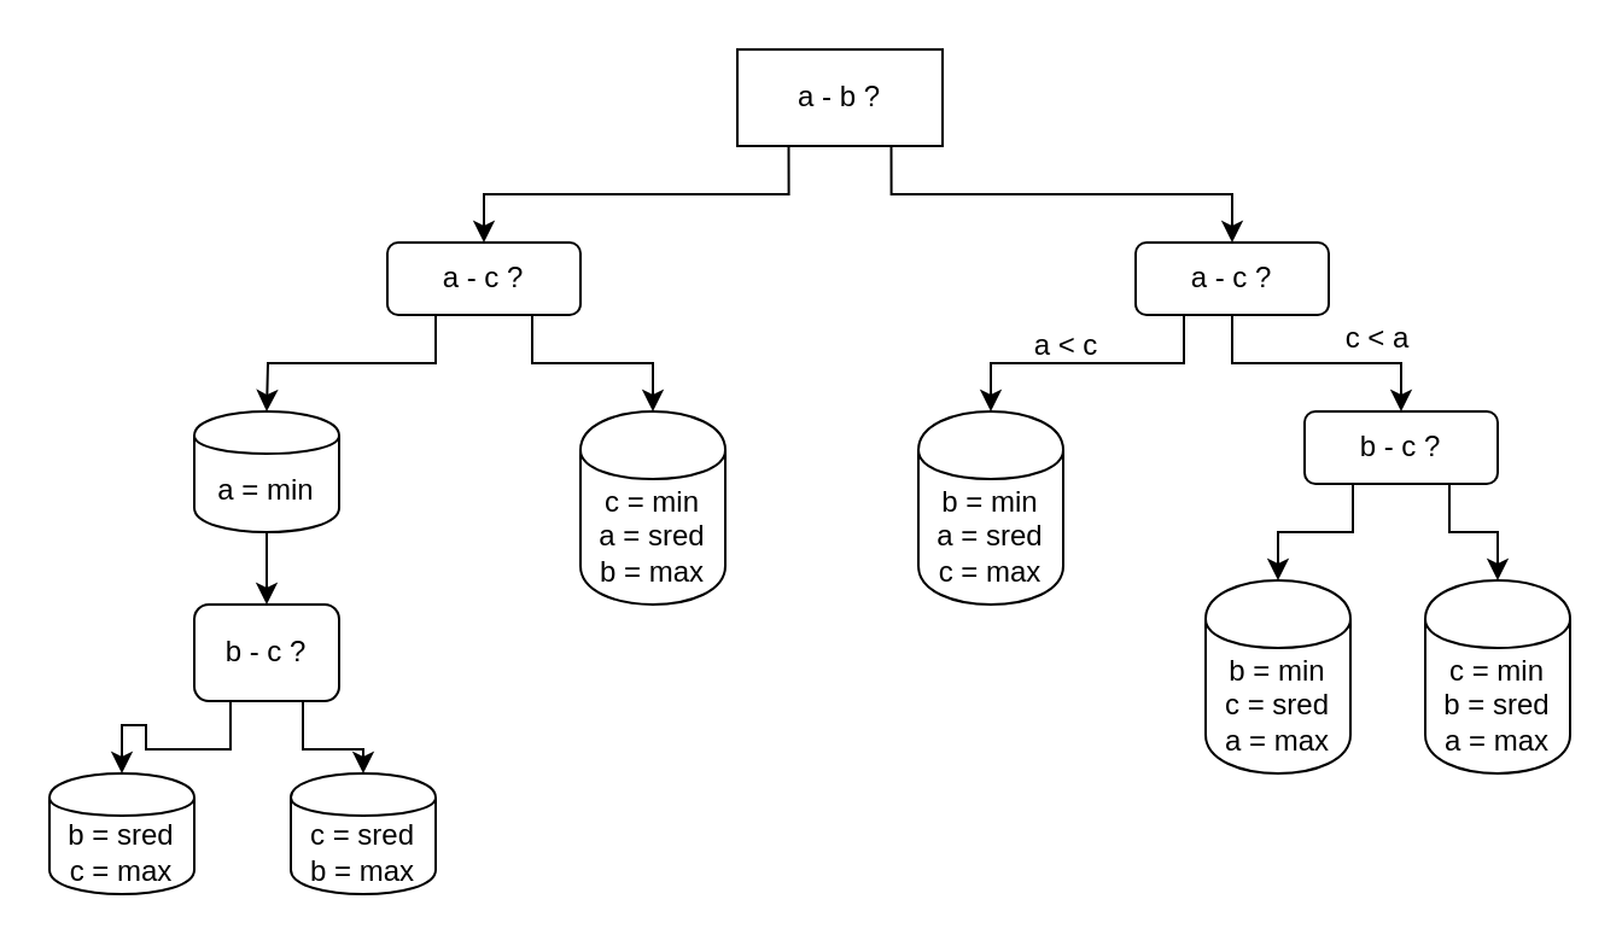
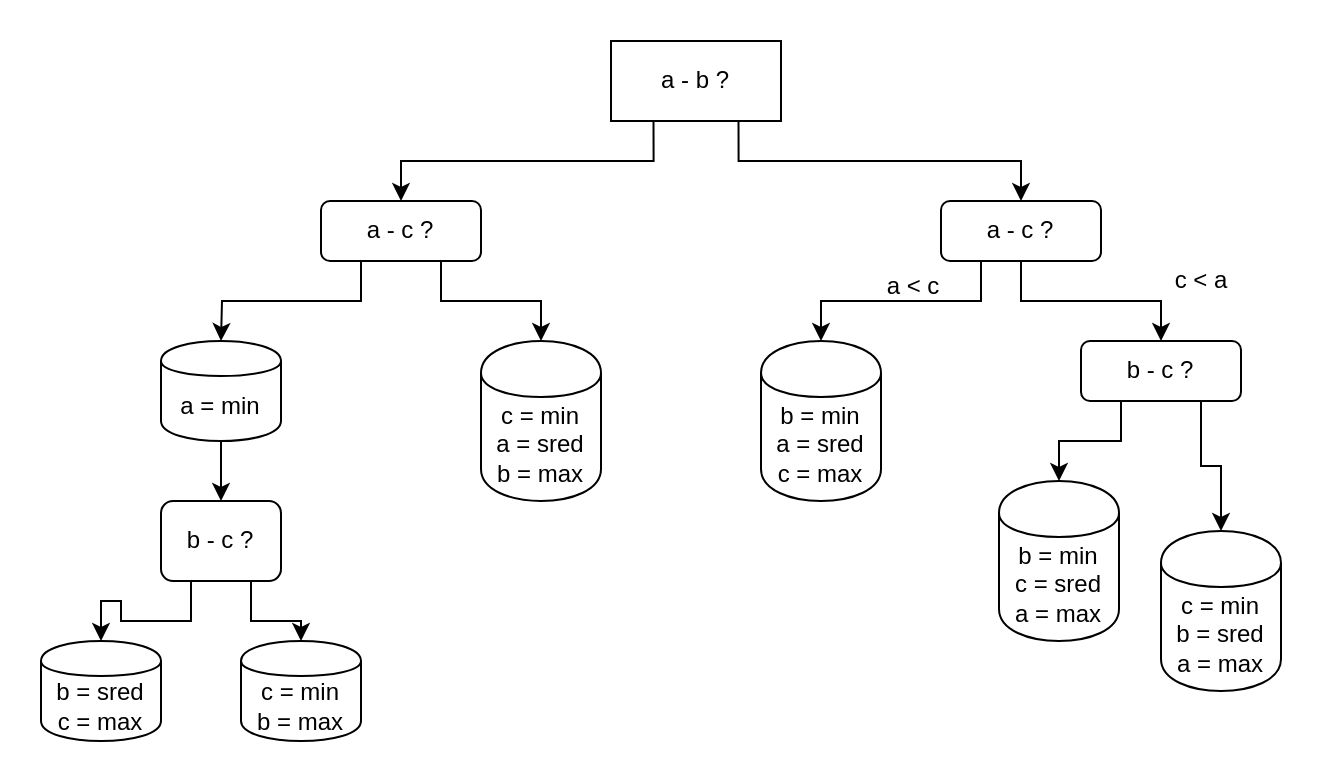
  <mxCell id="0" />
  <mxCell id="1" parent="0" />
  <mxCell id="2" style="edgeStyle=orthogonalEdgeStyle;rounded=0;orthogonalLoop=1;jettySize=auto;html=1;exitX=0.75;exitY=1;exitDx=0;exitDy=0;entryX=0.5;entryY=0;entryDx=0;entryDy=0;" edge="1" parent="1" source="3" target="9"><mxGeometry relative="1" as="geometry"><mxPoint x="540" y="100" as="targetPoint" /></mxGeometry></mxCell>
  <mxCell id="3" value="a - b ?" style="whiteSpace=wrap;html=1;rounded=0;" vertex="1" parent="1"><mxGeometry x="305" y="20" width="85" height="40" as="geometry" /></mxCell>
  <mxCell id="4" style="edgeStyle=orthogonalEdgeStyle;rounded=0;orthogonalLoop=1;jettySize=auto;html=1;exitX=0.25;exitY=1;exitDx=0;exitDy=0;" edge="1" parent="1" source="6"><mxGeometry relative="1" as="geometry"><mxPoint x="110" y="170" as="targetPoint" /></mxGeometry></mxCell>
  <mxCell id="5" style="edgeStyle=orthogonalEdgeStyle;rounded=0;orthogonalLoop=1;jettySize=auto;html=1;exitX=0.75;exitY=1;exitDx=0;exitDy=0;entryX=0.5;entryY=0;entryDx=0;entryDy=0;" edge="1" parent="1" source="6" target="21"><mxGeometry relative="1" as="geometry"><mxPoint x="270" y="170" as="targetPoint" /></mxGeometry></mxCell>
  <mxCell id="6" value="a - c ?" style="rounded=1;whiteSpace=wrap;html=1;" vertex="1" parent="1"><mxGeometry x="160" y="100" width="80" height="30" as="geometry" /></mxCell>
  <mxCell id="7" style="edgeStyle=orthogonalEdgeStyle;rounded=0;orthogonalLoop=1;jettySize=auto;html=1;exitX=0.25;exitY=1;exitDx=0;exitDy=0;entryX=0.5;entryY=0;entryDx=0;entryDy=0;" edge="1" parent="1" source="9" target="22"><mxGeometry relative="1" as="geometry"><mxPoint x="419" y="170" as="targetPoint" /></mxGeometry></mxCell>
  <mxCell id="8" value="" style="edgeStyle=orthogonalEdgeStyle;rounded=0;orthogonalLoop=1;jettySize=auto;html=1;" edge="1" parent="1" source="9" target="12"><mxGeometry relative="1" as="geometry" /></mxCell>
  <mxCell id="9" value="a - c ?" style="rounded=1;whiteSpace=wrap;html=1;" vertex="1" parent="1"><mxGeometry x="470" y="100" width="80" height="30" as="geometry" /></mxCell>
  <mxCell id="10" style="edgeStyle=orthogonalEdgeStyle;rounded=0;orthogonalLoop=1;jettySize=auto;html=1;exitX=0.25;exitY=1;exitDx=0;exitDy=0;entryX=0.5;entryY=0;entryDx=0;entryDy=0;" edge="1" parent="1" source="12" target="23"><mxGeometry relative="1" as="geometry" /></mxCell>
  <mxCell id="11" style="edgeStyle=orthogonalEdgeStyle;rounded=0;orthogonalLoop=1;jettySize=auto;html=1;exitX=0.75;exitY=1;exitDx=0;exitDy=0;entryX=0.5;entryY=0;entryDx=0;entryDy=0;" edge="1" parent="1" source="12" target="24"><mxGeometry relative="1" as="geometry" /></mxCell>
  <mxCell id="12" value="b - c ?" style="rounded=1;whiteSpace=wrap;html=1;" vertex="1" parent="1"><mxGeometry x="540" y="170" width="80" height="30" as="geometry" /></mxCell>
  <mxCell id="13" style="edgeStyle=orthogonalEdgeStyle;rounded=0;orthogonalLoop=1;jettySize=auto;html=1;exitX=0.25;exitY=1;exitDx=0;exitDy=0;" edge="1" parent="1" source="15" target="19"><mxGeometry relative="1" as="geometry" /></mxCell>
  <mxCell id="14" style="edgeStyle=orthogonalEdgeStyle;rounded=0;orthogonalLoop=1;jettySize=auto;html=1;exitX=0.75;exitY=1;exitDx=0;exitDy=0;" edge="1" parent="1" source="15" target="20"><mxGeometry relative="1" as="geometry" /></mxCell>
  <mxCell id="15" value="b - c ?" style="rounded=1;whiteSpace=wrap;html=1;" vertex="1" parent="1"><mxGeometry x="80" y="250" width="60" height="40" as="geometry" /></mxCell>
  <mxCell id="16" style="edgeStyle=orthogonalEdgeStyle;rounded=0;orthogonalLoop=1;jettySize=auto;html=1;exitX=0.25;exitY=1;exitDx=0;exitDy=0;entryX=0.5;entryY=0;entryDx=0;entryDy=0;" edge="1" parent="1" source="3" target="6"><mxGeometry relative="1" as="geometry"><mxPoint x="300" y="83" as="targetPoint" /><mxPoint x="335" y="80" as="sourcePoint" /></mxGeometry></mxCell>
  <mxCell id="17" style="edgeStyle=orthogonalEdgeStyle;rounded=0;orthogonalLoop=1;jettySize=auto;html=1;exitX=0.5;exitY=1;exitDx=0;exitDy=0;entryX=0.5;entryY=0;entryDx=0;entryDy=0;" edge="1" parent="1" source="18" target="15"><mxGeometry relative="1" as="geometry" /></mxCell>
  <mxCell id="18" value="a = min" style="shape=cylinder;whiteSpace=wrap;html=1;boundedLbl=1;backgroundOutline=1;" vertex="1" parent="1"><mxGeometry x="80" y="170" width="60" height="50" as="geometry" /></mxCell>
  <mxCell id="19" value="b = sred&lt;br&gt;c = max" style="shape=cylinder;whiteSpace=wrap;html=1;boundedLbl=1;backgroundOutline=1;" vertex="1" parent="1"><mxGeometry x="20" y="320" width="60" height="50" as="geometry" /></mxCell>
- <mxCell id="20" value="c = sred&lt;br&gt;b = max" style="shape=cylinder;whiteSpace=wrap;html=1;boundedLbl=1;backgroundOutline=1;" vertex="1" parent="1"><mxGeometry x="120" y="320" width="60" height="50" as="geometry" /></mxCell>
+ <mxCell id="20" value="c = min&lt;br&gt;b = max" style="shape=cylinder;whiteSpace=wrap;html=1;boundedLbl=1;backgroundOutline=1;" vertex="1" parent="1"><mxGeometry x="120" y="320" width="60" height="50" as="geometry" /></mxCell>
  <mxCell id="21" value="&lt;div&gt;c = min&lt;/div&gt;&lt;div&gt;a = sred&lt;br&gt;&lt;/div&gt;b = max" style="shape=cylinder;whiteSpace=wrap;html=1;boundedLbl=1;backgroundOutline=1;" vertex="1" parent="1"><mxGeometry x="240" y="170" width="60" height="80" as="geometry" /></mxCell>
  <mxCell id="22" value="b = min&lt;br&gt;&lt;div&gt;a = sred&lt;/div&gt;&lt;div&gt;c = max&lt;br&gt;&lt;/div&gt;" style="shape=cylinder;whiteSpace=wrap;html=1;boundedLbl=1;backgroundOutline=1;" vertex="1" parent="1"><mxGeometry x="380" y="170" width="60" height="80" as="geometry" /></mxCell>
  <mxCell id="23" value="b = min&lt;br&gt;&lt;div&gt;c = sred&lt;/div&gt;&lt;div&gt;a = max&lt;br&gt;&lt;/div&gt;" style="shape=cylinder;whiteSpace=wrap;html=1;boundedLbl=1;backgroundOutline=1;" vertex="1" parent="1"><mxGeometry x="499" y="240" width="60" height="80" as="geometry" /></mxCell>
- <mxCell id="24" value="c = min&lt;br&gt;&lt;div&gt;b = sred&lt;/div&gt;&lt;div&gt;a = max&lt;br&gt;&lt;/div&gt;" style="shape=cylinder;whiteSpace=wrap;html=1;boundedLbl=1;backgroundOutline=1;" vertex="1" parent="1"><mxGeometry x="590" y="240" width="60" height="80" as="geometry" /></mxCell>
- <mxCell id="25" value="&lt;div&gt;a &amp;lt; c&lt;/div&gt;" style="text;html=1;align=center;verticalAlign=middle;resizable=0;points=[];;autosize=1;" vertex="1" parent="1"><mxGeometry x="421" y="133" width="40" height="20" as="geometry" /></mxCell>
- <mxCell id="26" value="c &amp;lt; a" style="text;html=1;align=center;verticalAlign=middle;resizable=0;points=[];;autosize=1;" vertex="1" parent="1"><mxGeometry x="550" y="130" width="40" height="20" as="geometry" /></mxCell>
+ <mxCell id="24" value="c = min&lt;br&gt;&lt;div&gt;b = sred&lt;/div&gt;&lt;div&gt;a = max&lt;br&gt;&lt;/div&gt;" style="shape=cylinder;whiteSpace=wrap;html=1;boundedLbl=1;backgroundOutline=1;" vertex="1" parent="1"><mxGeometry x="580" y="265" width="60" height="80" as="geometry" /></mxCell>
+ <mxCell id="25" value="&lt;div&gt;a &amp;lt; c&lt;/div&gt;" style="text;html=1;align=center;verticalAlign=middle;resizable=0;points=[];;autosize=1;" vertex="1" parent="1"><mxGeometry x="436" y="133" width="40" height="20" as="geometry" /></mxCell>
+ <mxCell id="26" value="c &amp;lt; a" style="text;html=1;align=center;verticalAlign=middle;resizable=0;points=[];;autosize=1;" vertex="1" parent="1"><mxGeometry x="580" y="130" width="40" height="20" as="geometry" /></mxCell>
